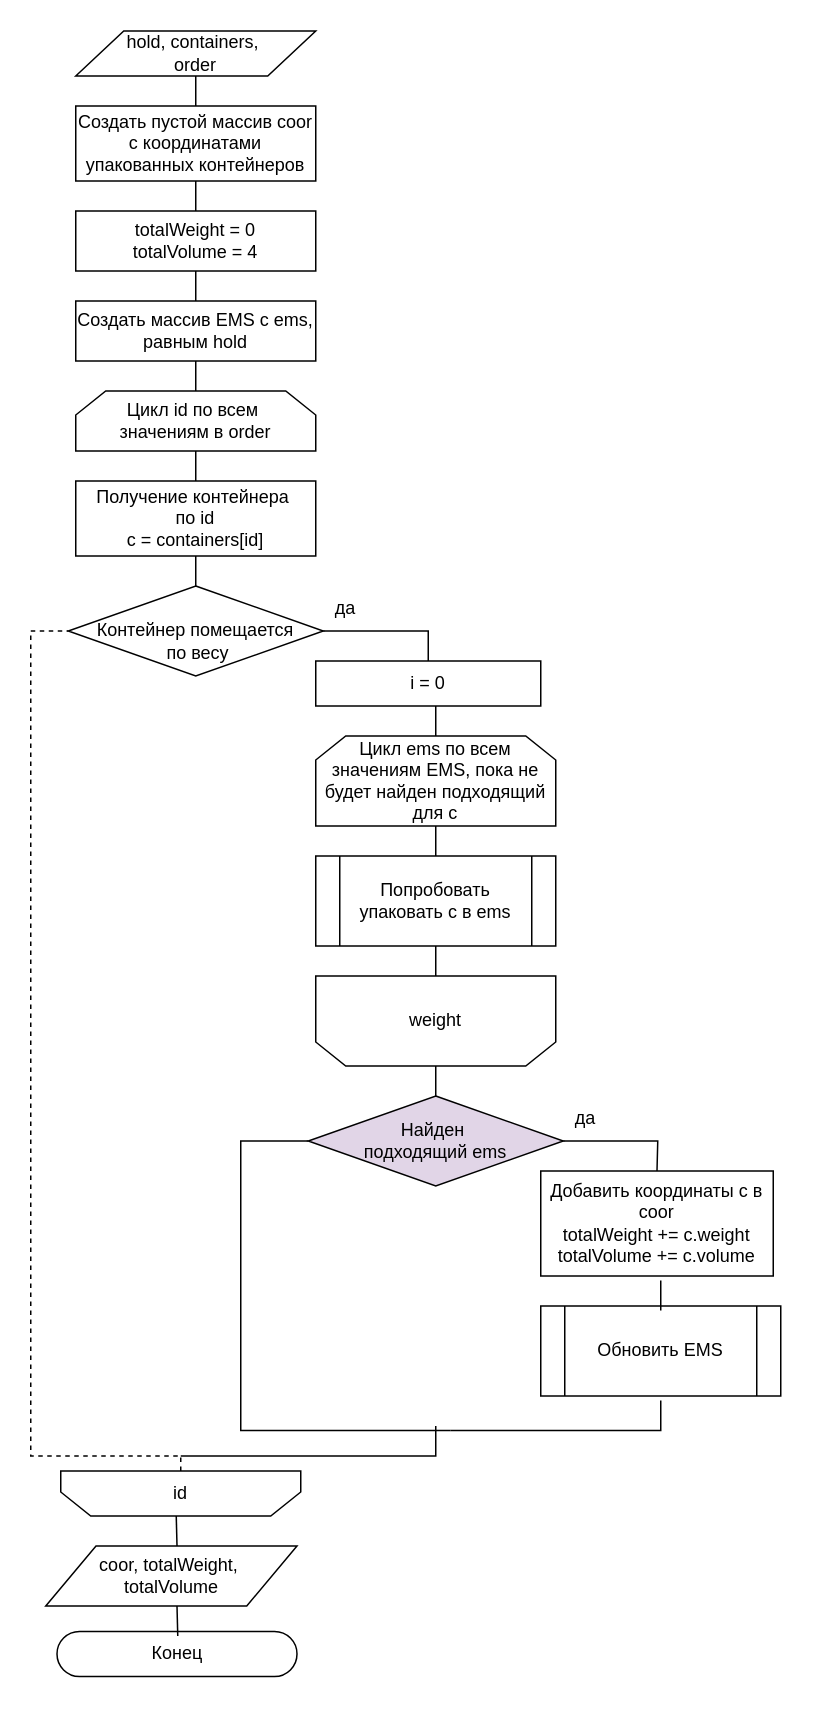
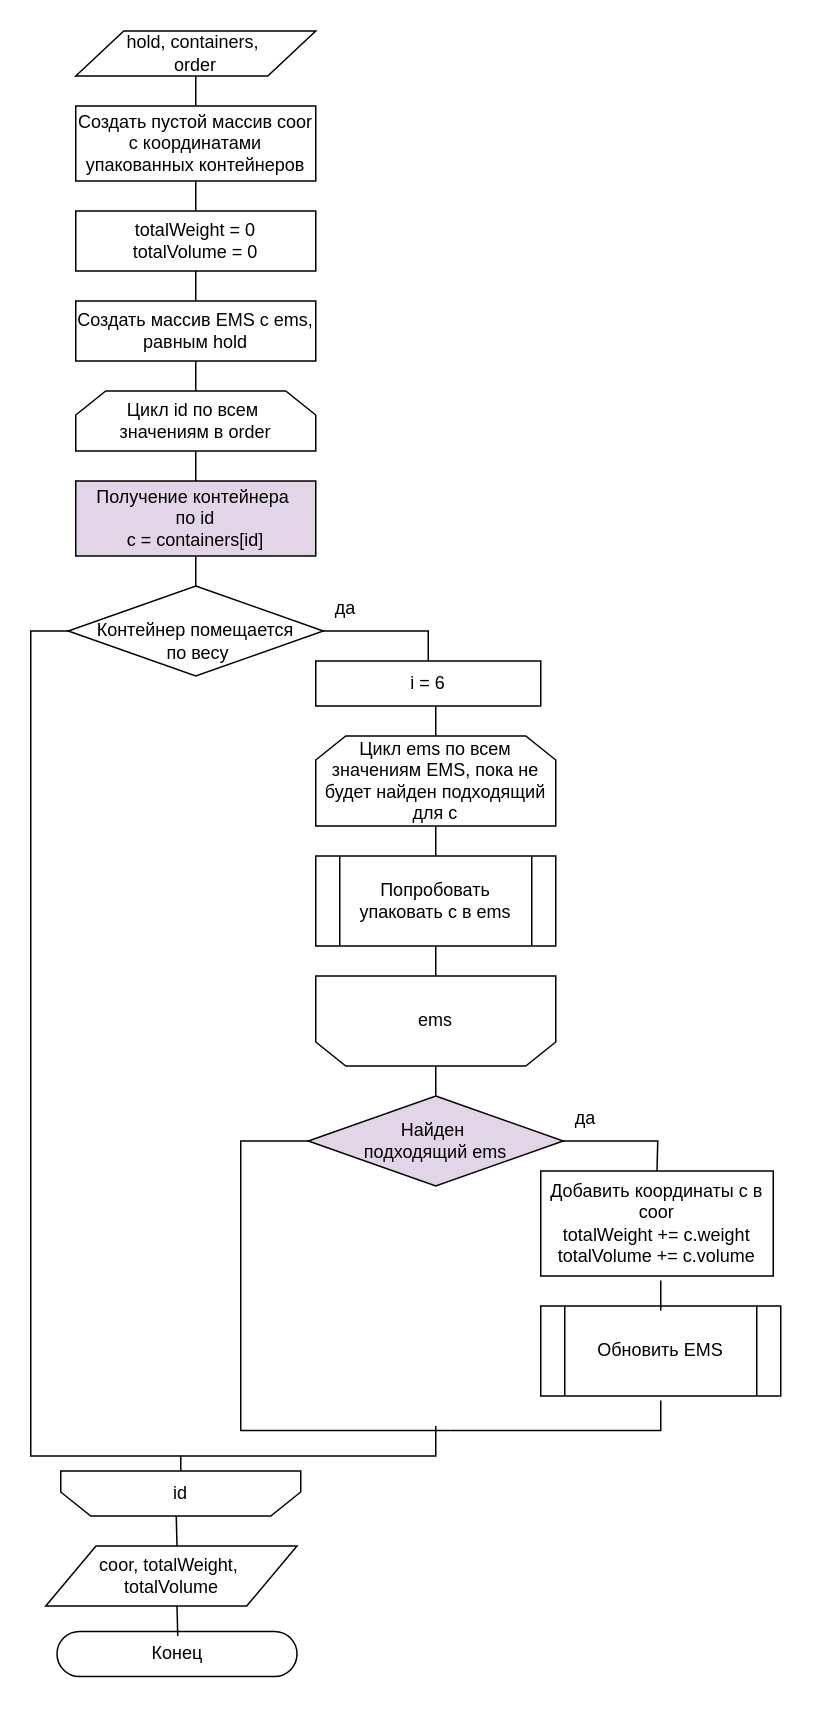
  <mxCell id="0" />
  <mxCell id="1" parent="0" />
  <mxCell id="2" value="hold, containers,&amp;nbsp;&lt;div&gt;order&lt;/div&gt;" style="shape=parallelogram;perimeter=parallelogramPerimeter;whiteSpace=wrap;html=1;dashed=0;" vertex="1" parent="1"><mxGeometry x="50" y="20" width="160" height="30" as="geometry" /></mxCell>
  <mxCell id="3" value="" style="endArrow=none;html=1;rounded=0;entryX=0.5;entryY=0.5;entryDx=0;entryDy=15;entryPerimeter=0;exitX=0.5;exitY=0;exitDx=0;exitDy=0;" edge="1" parent="1"><mxGeometry width="50" height="50" relative="1" as="geometry"><mxPoint x="130" y="100" as="sourcePoint" /><mxPoint x="129.5" y="70" as="targetPoint" /></mxGeometry></mxCell>
  <mxCell id="4" value="Создать пустой массив coor с координатами упакованных контейнеров" style="rounded=0;whiteSpace=wrap;html=1;" vertex="1" parent="1"><mxGeometry x="50" y="70" width="160" height="50" as="geometry" /></mxCell>
- <mxCell id="5" value="totalWeight = 0&lt;div&gt;totalVolume = 4&lt;/div&gt;" style="rounded=0;whiteSpace=wrap;html=1;" vertex="1" parent="1"><mxGeometry x="50" y="140" width="160" height="40" as="geometry" /></mxCell>
+ <mxCell id="5" value="totalWeight = 0&lt;div&gt;totalVolume = 0&lt;/div&gt;" style="rounded=0;whiteSpace=wrap;html=1;" vertex="1" parent="1"><mxGeometry x="50" y="140" width="160" height="40" as="geometry" /></mxCell>
  <mxCell id="6" value="Создать массив EMS с ems, равным hold" style="rounded=0;whiteSpace=wrap;html=1;" vertex="1" parent="1"><mxGeometry x="50" y="200" width="160" height="40" as="geometry" /></mxCell>
  <mxCell id="7" value="Цикл id по всем&amp;nbsp;&lt;div&gt;значениям в order&lt;/div&gt;" style="shape=loopLimit;whiteSpace=wrap;html=1;" vertex="1" parent="1"><mxGeometry x="50" y="260" width="160" height="40" as="geometry" /></mxCell>
- <mxCell id="8" value="Получение контейнера&amp;nbsp;&lt;div&gt;по id&lt;div&gt;c = containers[id]&lt;/div&gt;&lt;/div&gt;" style="rounded=0;whiteSpace=wrap;html=1;" vertex="1" parent="1"><mxGeometry x="50" y="320" width="160" height="50" as="geometry" /></mxCell>
+ <mxCell id="8" value="Получение контейнера&amp;nbsp;&lt;div&gt;по id&lt;div&gt;c = containers[id]&lt;/div&gt;&lt;/div&gt;" style="rounded=0;whiteSpace=wrap;html=1;fillColor=#e1d5e7;" vertex="1" parent="1"><mxGeometry x="50" y="320" width="160" height="50" as="geometry" /></mxCell>
  <mxCell id="9" value="&lt;div&gt;&lt;br&gt;&lt;/div&gt;Контейнер помещается&lt;div&gt;&amp;nbsp;по весу&lt;/div&gt;" style="rhombus;whiteSpace=wrap;html=1;" vertex="1" parent="1"><mxGeometry x="45" y="390" width="170" height="60" as="geometry" /></mxCell>
- <mxCell id="10" value="i = 0" style="rounded=0;whiteSpace=wrap;html=1;" vertex="1" parent="1"><mxGeometry x="210" y="440" width="150" height="30" as="geometry" /></mxCell>
+ <mxCell id="10" value="i = 6" style="rounded=0;whiteSpace=wrap;html=1;" vertex="1" parent="1"><mxGeometry x="210" y="440" width="150" height="30" as="geometry" /></mxCell>
  <mxCell id="11" value="" style="endArrow=none;html=1;rounded=0;entryX=1;entryY=0.5;entryDx=0;entryDy=0;exitX=0.5;exitY=0;exitDx=0;exitDy=0;" edge="1" parent="1" source="10"><mxGeometry width="50" height="50" relative="1" as="geometry"><mxPoint x="105" y="590" as="sourcePoint" /><mxPoint x="215" y="420" as="targetPoint" /><Array as="points"><mxPoint x="285" y="420" /><mxPoint x="215" y="420" /></Array></mxGeometry></mxCell>
  <mxCell id="12" value="да" style="text;html=1;align=center;verticalAlign=middle;whiteSpace=wrap;rounded=0;" vertex="1" parent="1"><mxGeometry x="200" y="390" width="60" height="30" as="geometry" /></mxCell>
  <mxCell id="13" value="Цикл ems по всем значениям EMS, пока не будет найден подходящий для c" style="shape=loopLimit;whiteSpace=wrap;html=1;" vertex="1" parent="1"><mxGeometry x="210" y="490" width="160" height="60" as="geometry" /></mxCell>
  <mxCell id="14" value="Попробовать упаковать c в ems" style="shape=process;whiteSpace=wrap;html=1;backgroundOutline=1;" vertex="1" parent="1"><mxGeometry x="210" y="570" width="160" height="60" as="geometry" /></mxCell>
- <mxCell id="15" value="weight" style="shape=loopLimit;whiteSpace=wrap;html=1;direction=west;" vertex="1" parent="1"><mxGeometry x="210" y="650" width="160" height="60" as="geometry" /></mxCell>
+ <mxCell id="15" value="ems" style="shape=loopLimit;whiteSpace=wrap;html=1;direction=west;" vertex="1" parent="1"><mxGeometry x="210" y="650" width="160" height="60" as="geometry" /></mxCell>
  <mxCell id="16" value="Найден&amp;nbsp;&lt;div&gt;подходящий ems&lt;/div&gt;" style="rhombus;whiteSpace=wrap;html=1;fillColor=#e1d5e7;" vertex="1" parent="1"><mxGeometry x="205" y="730" width="170" height="60" as="geometry" /></mxCell>
  <mxCell id="17" value="Добавить координаты c в coor&lt;div&gt;totalWeight += c.weight&lt;/div&gt;&lt;div&gt;totalVolume += c.volume&lt;/div&gt;" style="rounded=0;whiteSpace=wrap;html=1;" vertex="1" parent="1"><mxGeometry x="360" y="780" width="155" height="70" as="geometry" /></mxCell>
  <mxCell id="18" value="" style="endArrow=none;html=1;rounded=0;entryX=1;entryY=0.5;entryDx=0;entryDy=0;exitX=0.5;exitY=0;exitDx=0;exitDy=0;" edge="1" parent="1" source="17"><mxGeometry width="50" height="50" relative="1" as="geometry"><mxPoint x="265" y="930" as="sourcePoint" /><mxPoint x="375" y="760" as="targetPoint" /><Array as="points"><mxPoint x="438" y="760" /><mxPoint x="375" y="760" /></Array></mxGeometry></mxCell>
  <mxCell id="19" value="да" style="text;html=1;align=center;verticalAlign=middle;whiteSpace=wrap;rounded=0;" vertex="1" parent="1"><mxGeometry x="360" y="730" width="60" height="30" as="geometry" /></mxCell>
  <mxCell id="20" value="Обновить EMS" style="shape=process;whiteSpace=wrap;html=1;backgroundOutline=1;" vertex="1" parent="1"><mxGeometry x="360" y="870" width="160" height="60" as="geometry" /></mxCell>
  <mxCell id="21" value="" style="endArrow=none;html=1;rounded=0;entryX=0;entryY=0.5;entryDx=0;entryDy=0;" edge="1" parent="1" target="16"><mxGeometry width="50" height="50" relative="1" as="geometry"><mxPoint x="300" y="953" as="sourcePoint" /><mxPoint x="200" y="760" as="targetPoint" /><Array as="points"><mxPoint x="160" y="953" /><mxPoint x="160" y="760" /></Array></mxGeometry></mxCell>
  <mxCell id="22" value="" style="endArrow=none;html=1;rounded=0;entryX=0.5;entryY=0.5;entryDx=0;entryDy=15;entryPerimeter=0;exitX=0.5;exitY=0;exitDx=0;exitDy=0;" edge="1" parent="1"><mxGeometry width="50" height="50" relative="1" as="geometry"><mxPoint x="440" y="873" as="sourcePoint" /><mxPoint x="440" y="853" as="targetPoint" /></mxGeometry></mxCell>
  <mxCell id="23" value="" style="endArrow=none;html=1;rounded=0;entryX=0.5;entryY=0.5;entryDx=0;entryDy=15;entryPerimeter=0;" edge="1" parent="1"><mxGeometry width="50" height="50" relative="1" as="geometry"><mxPoint x="300" y="953" as="sourcePoint" /><mxPoint x="440" y="933" as="targetPoint" /><Array as="points"><mxPoint x="440" y="953" /></Array></mxGeometry></mxCell>
  <mxCell id="24" value="id" style="shape=loopLimit;whiteSpace=wrap;html=1;direction=west;" vertex="1" parent="1"><mxGeometry x="40" y="980" width="160" height="30" as="geometry" /></mxCell>
  <mxCell id="25" value="" style="endArrow=none;html=1;rounded=0;entryX=0.5;entryY=0.5;entryDx=0;entryDy=15;entryPerimeter=0;exitX=0.5;exitY=0;exitDx=0;exitDy=0;" edge="1" parent="1"><mxGeometry width="50" height="50" relative="1" as="geometry"><mxPoint x="290" y="730" as="sourcePoint" /><mxPoint x="290" y="710" as="targetPoint" /></mxGeometry></mxCell>
  <mxCell id="26" value="" style="endArrow=none;html=1;rounded=0;entryX=0.5;entryY=0.5;entryDx=0;entryDy=15;entryPerimeter=0;exitX=0.5;exitY=0;exitDx=0;exitDy=0;" edge="1" parent="1"><mxGeometry width="50" height="50" relative="1" as="geometry"><mxPoint x="290" y="650" as="sourcePoint" /><mxPoint x="290" y="630" as="targetPoint" /></mxGeometry></mxCell>
  <mxCell id="27" value="" style="endArrow=none;html=1;rounded=0;entryX=0.5;entryY=0.5;entryDx=0;entryDy=15;entryPerimeter=0;exitX=0.5;exitY=0;exitDx=0;exitDy=0;" edge="1" parent="1"><mxGeometry width="50" height="50" relative="1" as="geometry"><mxPoint x="290" y="570" as="sourcePoint" /><mxPoint x="290" y="550" as="targetPoint" /></mxGeometry></mxCell>
  <mxCell id="28" value="" style="endArrow=none;html=1;rounded=0;entryX=0.5;entryY=0.5;entryDx=0;entryDy=15;entryPerimeter=0;exitX=0.5;exitY=0;exitDx=0;exitDy=0;" edge="1" parent="1"><mxGeometry width="50" height="50" relative="1" as="geometry"><mxPoint x="290" y="490" as="sourcePoint" /><mxPoint x="290" y="470" as="targetPoint" /></mxGeometry></mxCell>
  <mxCell id="29" value="" style="endArrow=none;html=1;rounded=0;entryX=0.5;entryY=0.5;entryDx=0;entryDy=15;entryPerimeter=0;exitX=0.5;exitY=0;exitDx=0;exitDy=0;" edge="1" parent="1"><mxGeometry width="50" height="50" relative="1" as="geometry"><mxPoint x="130" y="390" as="sourcePoint" /><mxPoint x="130" y="370" as="targetPoint" /></mxGeometry></mxCell>
  <mxCell id="30" value="" style="endArrow=none;html=1;rounded=0;entryX=0.5;entryY=0.5;entryDx=0;entryDy=15;entryPerimeter=0;exitX=0.5;exitY=0;exitDx=0;exitDy=0;" edge="1" parent="1"><mxGeometry width="50" height="50" relative="1" as="geometry"><mxPoint x="130" y="320" as="sourcePoint" /><mxPoint x="130" y="300" as="targetPoint" /></mxGeometry></mxCell>
  <mxCell id="31" value="" style="endArrow=none;html=1;rounded=0;entryX=0.5;entryY=0.5;entryDx=0;entryDy=15;entryPerimeter=0;exitX=0.5;exitY=0;exitDx=0;exitDy=0;" edge="1" parent="1"><mxGeometry width="50" height="50" relative="1" as="geometry"><mxPoint x="130" y="260" as="sourcePoint" /><mxPoint x="130" y="240" as="targetPoint" /></mxGeometry></mxCell>
  <mxCell id="32" value="" style="endArrow=none;html=1;rounded=0;entryX=0.5;entryY=0.5;entryDx=0;entryDy=15;entryPerimeter=0;exitX=0.5;exitY=0;exitDx=0;exitDy=0;" edge="1" parent="1"><mxGeometry width="50" height="50" relative="1" as="geometry"><mxPoint x="130" y="200" as="sourcePoint" /><mxPoint x="130" y="180" as="targetPoint" /></mxGeometry></mxCell>
  <mxCell id="33" value="" style="endArrow=none;html=1;rounded=0;entryX=0.5;entryY=0.5;entryDx=0;entryDy=15;entryPerimeter=0;exitX=0.5;exitY=0;exitDx=0;exitDy=0;" edge="1" parent="1"><mxGeometry width="50" height="50" relative="1" as="geometry"><mxPoint x="130" y="140" as="sourcePoint" /><mxPoint x="130" y="120" as="targetPoint" /></mxGeometry></mxCell>
  <mxCell id="34" value="" style="endArrow=none;html=1;rounded=0;entryX=0.5;entryY=0.5;entryDx=0;entryDy=15;entryPerimeter=0;exitX=0.5;exitY=0;exitDx=0;exitDy=0;" edge="1" parent="1"><mxGeometry width="50" height="50" relative="1" as="geometry"><mxPoint x="130" y="70" as="sourcePoint" /><mxPoint x="130" y="50" as="targetPoint" /></mxGeometry></mxCell>
- <mxCell id="35" value="" style="endArrow=none;html=1;rounded=0;entryX=0;entryY=0.5;entryDx=0;entryDy=0;exitX=0.5;exitY=1;exitDx=0;exitDy=0;dashed=1;" edge="1" parent="1" source="24" target="9"><mxGeometry width="50" height="50" relative="1" as="geometry"><mxPoint x="20" y="970" as="sourcePoint" /><mxPoint x="20" y="590" as="targetPoint" /><Array as="points"><mxPoint x="120" y="970" /><mxPoint x="20" y="970" /><mxPoint x="20" y="420" /></Array></mxGeometry></mxCell>
+ <mxCell id="35" value="" style="endArrow=none;html=1;rounded=0;entryX=0;entryY=0.5;entryDx=0;entryDy=0;exitX=0.5;exitY=1;exitDx=0;exitDy=0;" edge="1" parent="1" source="24" target="9"><mxGeometry width="50" height="50" relative="1" as="geometry"><mxPoint x="20" y="970" as="sourcePoint" /><mxPoint x="20" y="590" as="targetPoint" /><Array as="points"><mxPoint x="120" y="970" /><mxPoint x="20" y="970" /><mxPoint x="20" y="420" /></Array></mxGeometry></mxCell>
  <mxCell id="36" value="" style="endArrow=none;html=1;rounded=0;" edge="1" parent="1"><mxGeometry width="50" height="50" relative="1" as="geometry"><mxPoint x="120" y="970" as="sourcePoint" /><mxPoint x="290" y="950" as="targetPoint" /><Array as="points"><mxPoint x="290" y="970" /></Array></mxGeometry></mxCell>
  <mxCell id="37" value="coor, totalWeight,&amp;nbsp;&lt;div&gt;totalVolume&lt;/div&gt;" style="shape=parallelogram;perimeter=parallelogramPerimeter;whiteSpace=wrap;html=1;dashed=0;" vertex="1" parent="1"><mxGeometry x="30" y="1030" width="167.5" height="40" as="geometry" /></mxCell>
  <mxCell id="38" value="Конец" style="html=1;dashed=0;whiteSpace=wrap;shape=mxgraph.dfd.start" vertex="1" parent="1"><mxGeometry x="37.5" y="1087" width="160" height="30" as="geometry" /></mxCell>
  <mxCell id="39" value="" style="endArrow=none;html=1;rounded=0;entryX=0.5;entryY=0.5;entryDx=0;entryDy=15;entryPerimeter=0;" edge="1" parent="1"><mxGeometry width="50" height="50" relative="1" as="geometry"><mxPoint x="118" y="1090" as="sourcePoint" /><mxPoint x="117.5" y="1070" as="targetPoint" /></mxGeometry></mxCell>
  <mxCell id="40" value="" style="endArrow=none;html=1;rounded=0;entryX=0.5;entryY=0.5;entryDx=0;entryDy=15;entryPerimeter=0;" edge="1" parent="1"><mxGeometry width="50" height="50" relative="1" as="geometry"><mxPoint x="117.5" y="1030" as="sourcePoint" /><mxPoint x="117" y="1010" as="targetPoint" /></mxGeometry></mxCell>
